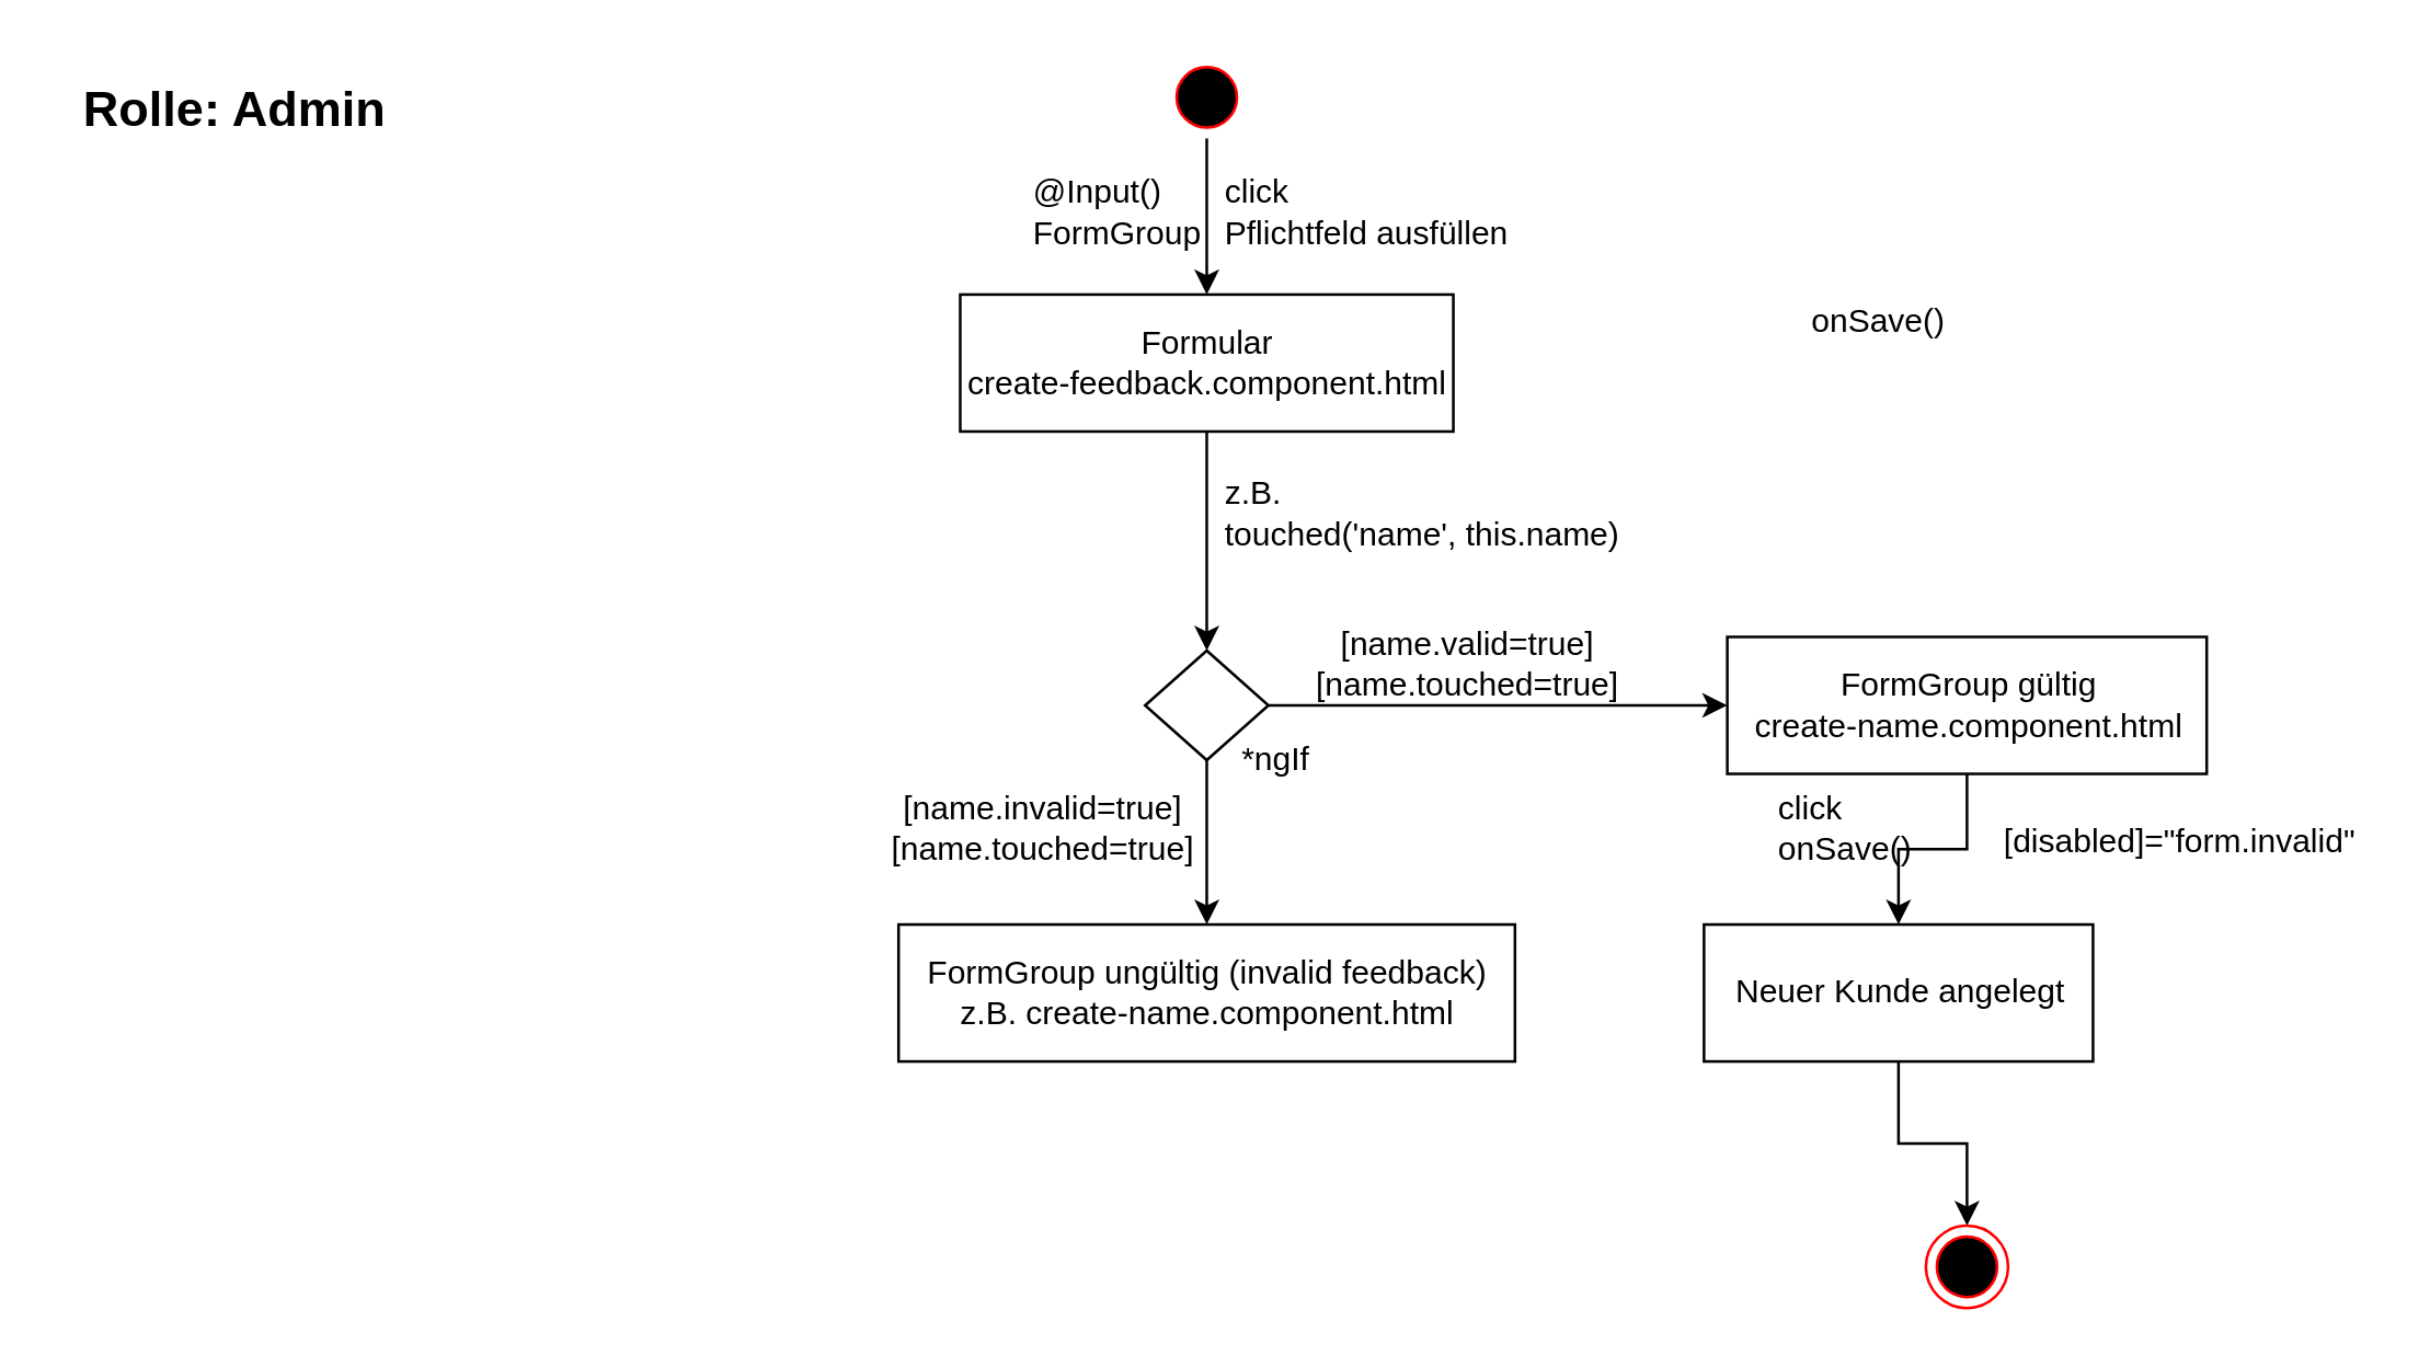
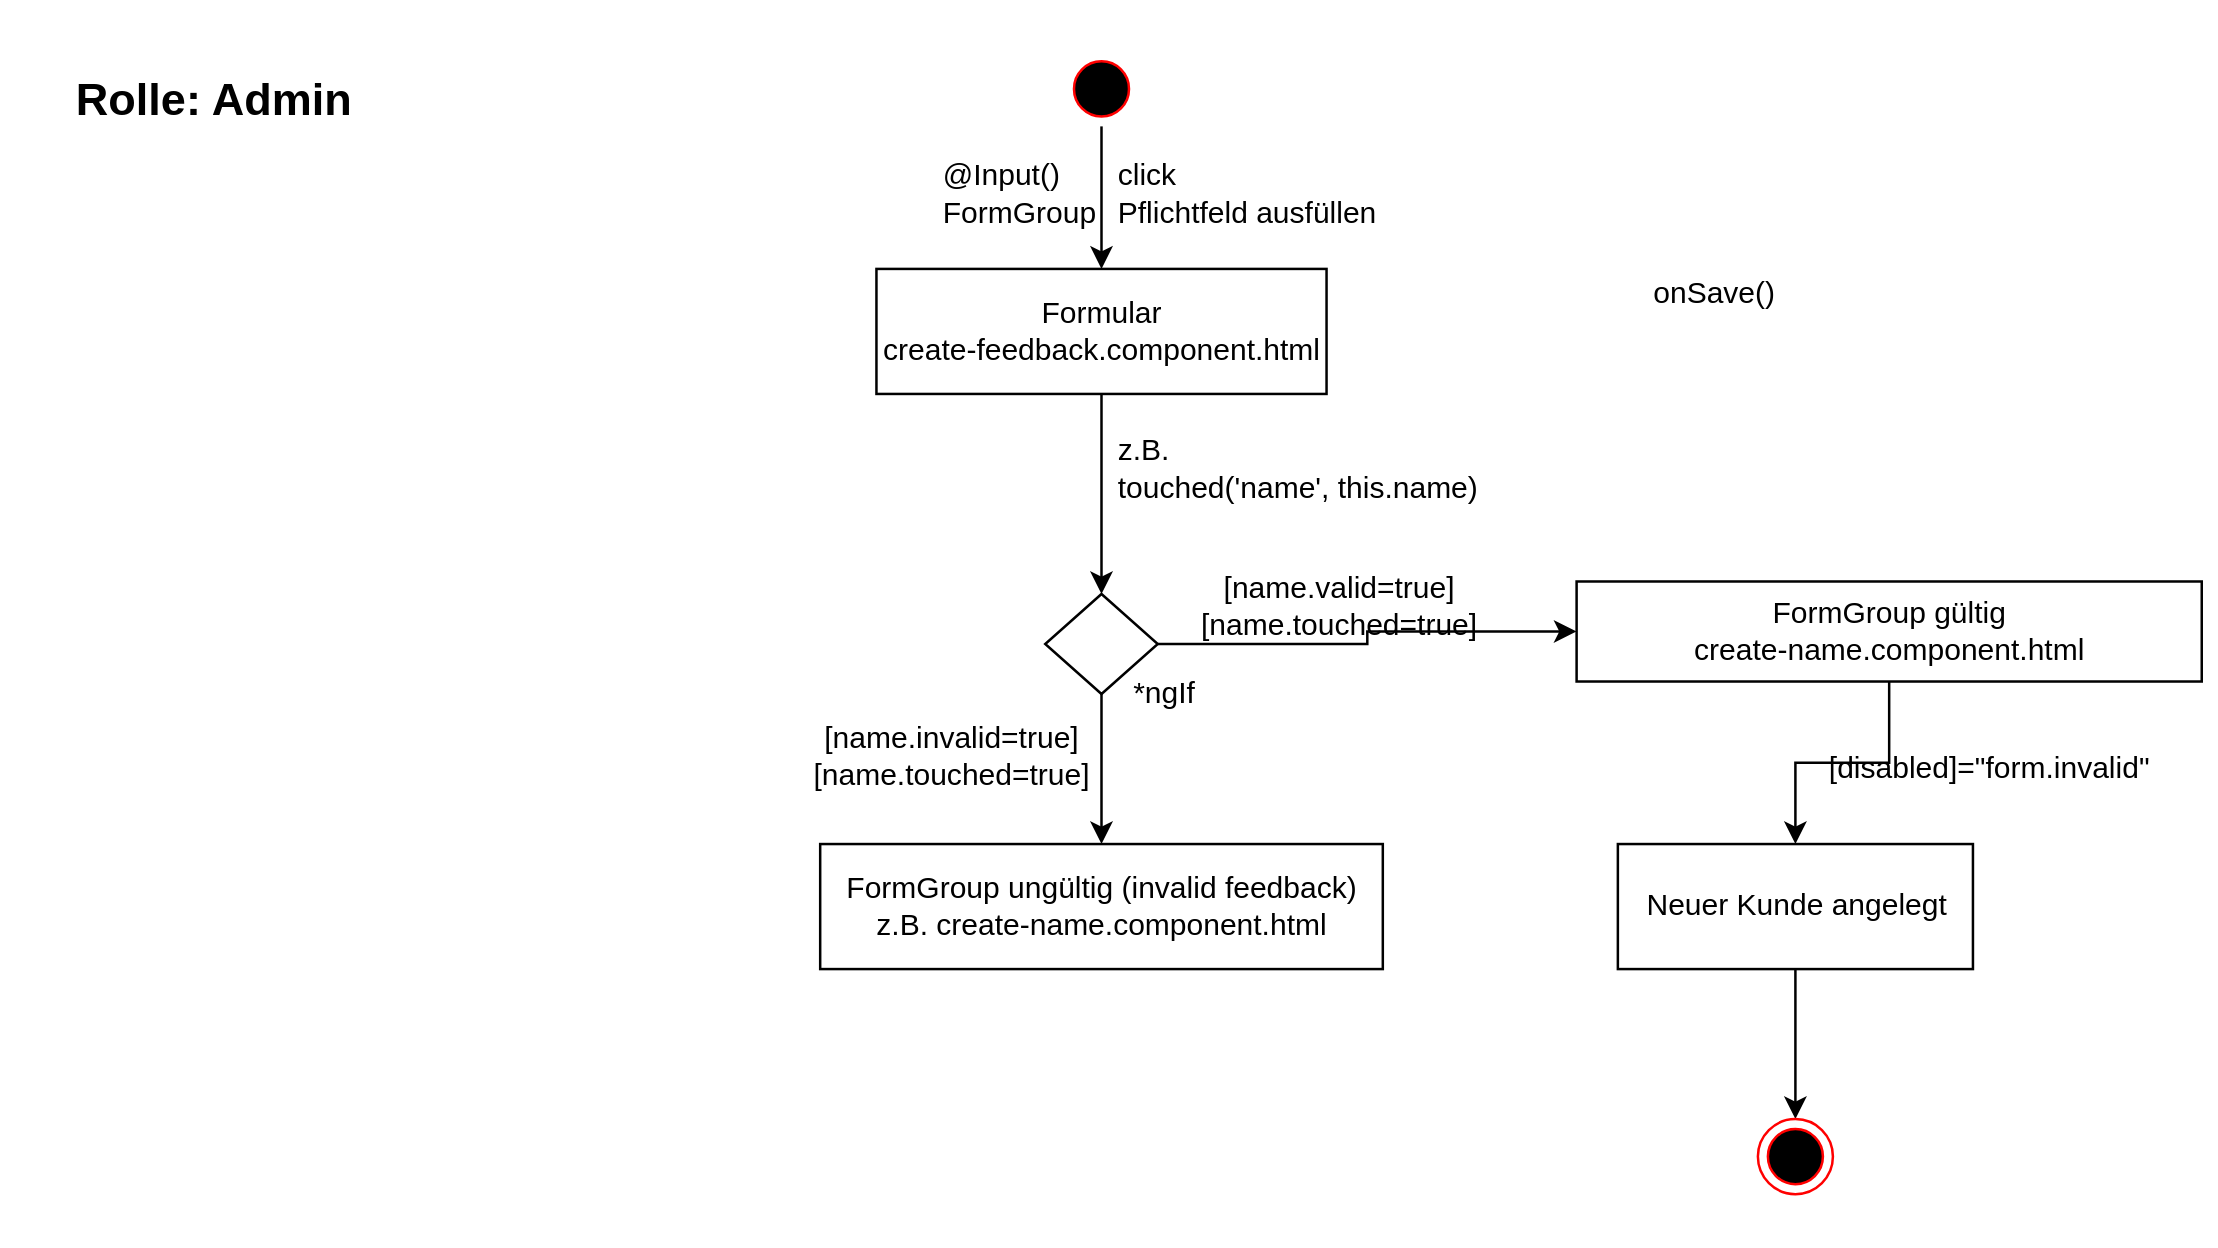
  <mxCell id="0" />
  <mxCell id="1" parent="0" />
  <mxCell id="2" value="&lt;font style=&quot;font-size: 18px&quot;&gt;&lt;b&gt;Rolle: Admin&lt;/b&gt;&lt;/font&gt;" style="text;html=1;align=center;verticalAlign=middle;resizable=0;points=[];autosize=1;strokeColor=none;" vertex="1" parent="1"><mxGeometry x="20" y="30" width="130" height="20" as="geometry" /></mxCell>
  <mxCell id="3" style="edgeStyle=orthogonalEdgeStyle;rounded=0;orthogonalLoop=1;jettySize=auto;html=1;entryX=0.5;entryY=0;entryDx=0;entryDy=0;" edge="1" parent="1" source="4" target="6"><mxGeometry relative="1" as="geometry" /></mxCell>
  <mxCell id="4" value="" style="ellipse;html=1;shape=startState;fillColor=#000000;strokeColor=#ff0000;" vertex="1" parent="1"><mxGeometry x="425" y="20" width="30" height="30" as="geometry" /></mxCell>
  <mxCell id="5" style="edgeStyle=orthogonalEdgeStyle;rounded=0;orthogonalLoop=1;jettySize=auto;html=1;entryX=0.5;entryY=0;entryDx=0;entryDy=0;" edge="1" parent="1" source="6" target="12"><mxGeometry relative="1" as="geometry"><mxPoint x="440" y="347" as="targetPoint" /></mxGeometry></mxCell>
  <mxCell id="6" value="Formular&lt;br&gt;create-feedback.component.html" style="html=1;" vertex="1" parent="1"><mxGeometry x="350" y="107" width="180" height="50" as="geometry" /></mxCell>
  <mxCell id="7" value="click&lt;br&gt;Pflichtfeld ausfüllen" style="text;html=1;align=left;verticalAlign=middle;resizable=0;points=[];autosize=1;strokeColor=none;" vertex="1" parent="1"><mxGeometry x="445" y="62" width="120" height="30" as="geometry" /></mxCell>
  <mxCell id="8" value="@Input()&lt;br&gt;FormGroup" style="text;html=1;align=left;verticalAlign=middle;resizable=0;points=[];autosize=1;strokeColor=none;" vertex="1" parent="1"><mxGeometry x="375" y="62" width="80" height="30" as="geometry" /></mxCell>
  <mxCell id="9" value="z.B.&lt;br&gt;touched('name', this.name)" style="text;html=1;align=left;verticalAlign=middle;resizable=0;points=[];autosize=1;strokeColor=none;" vertex="1" parent="1"><mxGeometry x="445" y="172" width="180" height="30" as="geometry" /></mxCell>
  <mxCell id="10" style="edgeStyle=orthogonalEdgeStyle;rounded=0;orthogonalLoop=1;jettySize=auto;html=1;" edge="1" parent="1" source="12" target="14"><mxGeometry relative="1" as="geometry" /></mxCell>
  <mxCell id="11" style="edgeStyle=orthogonalEdgeStyle;rounded=0;orthogonalLoop=1;jettySize=auto;html=1;entryX=0;entryY=0.5;entryDx=0;entryDy=0;" edge="1" parent="1" source="12" target="18"><mxGeometry relative="1" as="geometry" /></mxCell>
  <mxCell id="12" value="" style="rhombus;whiteSpace=wrap;html=1;" vertex="1" parent="1"><mxGeometry x="417.5" y="237" width="45" height="40" as="geometry" /></mxCell>
  <mxCell id="13" value="onSave()" style="text;html=1;align=center;verticalAlign=middle;resizable=0;points=[];autosize=1;strokeColor=none;" vertex="1" parent="1"><mxGeometry x="655" y="107" width="60" height="20" as="geometry" /></mxCell>
  <mxCell id="14" value="FormGroup ungültig (invalid feedback)&lt;br&gt;z.B. create-name.component.html" style="html=1;" vertex="1" parent="1"><mxGeometry x="327.5" y="337" width="225" height="50" as="geometry" /></mxCell>
  <mxCell id="15" value="[name.invalid=true]&lt;br&gt;[name.touched=true]" style="text;html=1;align=center;verticalAlign=middle;resizable=0;points=[];autosize=1;strokeColor=none;" vertex="1" parent="1"><mxGeometry x="315" y="287" width="130" height="30" as="geometry" /></mxCell>
  <mxCell id="16" value="*ngIf" style="text;html=1;align=center;verticalAlign=middle;resizable=0;points=[];autosize=1;strokeColor=none;" vertex="1" parent="1"><mxGeometry x="445" y="267" width="40" height="20" as="geometry" /></mxCell>
  <mxCell id="17" style="edgeStyle=orthogonalEdgeStyle;rounded=0;orthogonalLoop=1;jettySize=auto;html=1;" edge="1" parent="1" source="18" target="21"><mxGeometry relative="1" as="geometry" /></mxCell>
- <mxCell id="18" value="FormGroup gültig&lt;br&gt;create-name.component.html" style="html=1;" vertex="1" parent="1"><mxGeometry x="630" y="232" width="175" height="50" as="geometry" /></mxCell>
+ <mxCell id="18" value="FormGroup gültig&lt;br&gt;create-name.component.html" style="html=1;" vertex="1" parent="1"><mxGeometry x="630" y="232" width="250" height="40" as="geometry" /></mxCell>
  <mxCell id="19" value="[name.valid=true]&lt;br&gt;[name.touched=true]" style="text;html=1;align=center;verticalAlign=middle;resizable=0;points=[];autosize=1;strokeColor=none;" vertex="1" parent="1"><mxGeometry x="470" y="227" width="130" height="30" as="geometry" /></mxCell>
  <mxCell id="20" style="edgeStyle=orthogonalEdgeStyle;rounded=0;orthogonalLoop=1;jettySize=auto;html=1;" edge="1" parent="1" source="21" target="24"><mxGeometry relative="1" as="geometry" /></mxCell>
- <mxCell id="21" value="Neuer Kunde angelegt" style="html=1;" vertex="1" parent="1"><mxGeometry x="621.5" y="337" width="142" height="50" as="geometry" /></mxCell>
- <mxCell id="22" value="click&lt;br&gt;onSave()" style="text;html=1;align=left;verticalAlign=middle;resizable=0;points=[];autosize=1;strokeColor=none;" vertex="1" parent="1"><mxGeometry x="646.5" y="287" width="60" height="30" as="geometry" /></mxCell>
+ <mxCell id="21" value="Neuer Kunde angelegt" style="html=1;" vertex="1" parent="1"><mxGeometry x="646.5" y="337" width="142" height="50" as="geometry" /></mxCell>
  <mxCell id="23" value="[disabled]=&quot;form.invalid&quot;" style="text;html=1;align=center;verticalAlign=middle;resizable=0;points=[];autosize=1;strokeColor=none;" vertex="1" parent="1"><mxGeometry x="725" y="297" width="140" height="20" as="geometry" /></mxCell>
  <mxCell id="24" value="" style="ellipse;html=1;shape=endState;fillColor=#000000;strokeColor=#ff0000;" vertex="1" parent="1"><mxGeometry x="702.5" y="447" width="30" height="30" as="geometry" /></mxCell>
